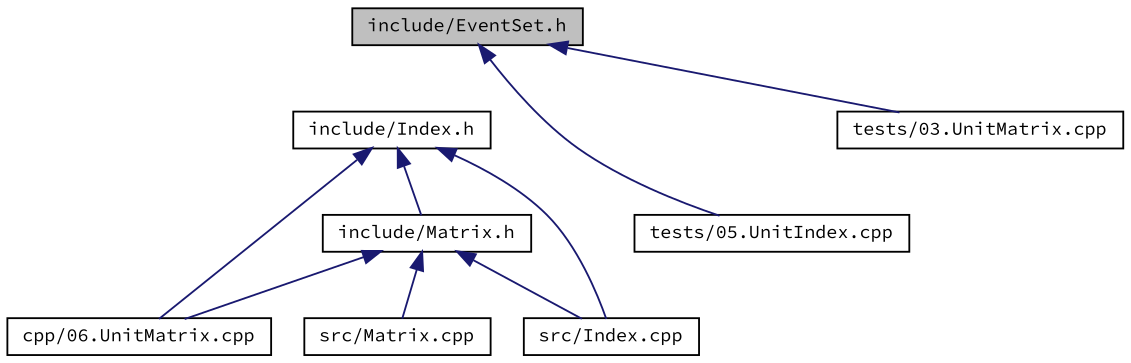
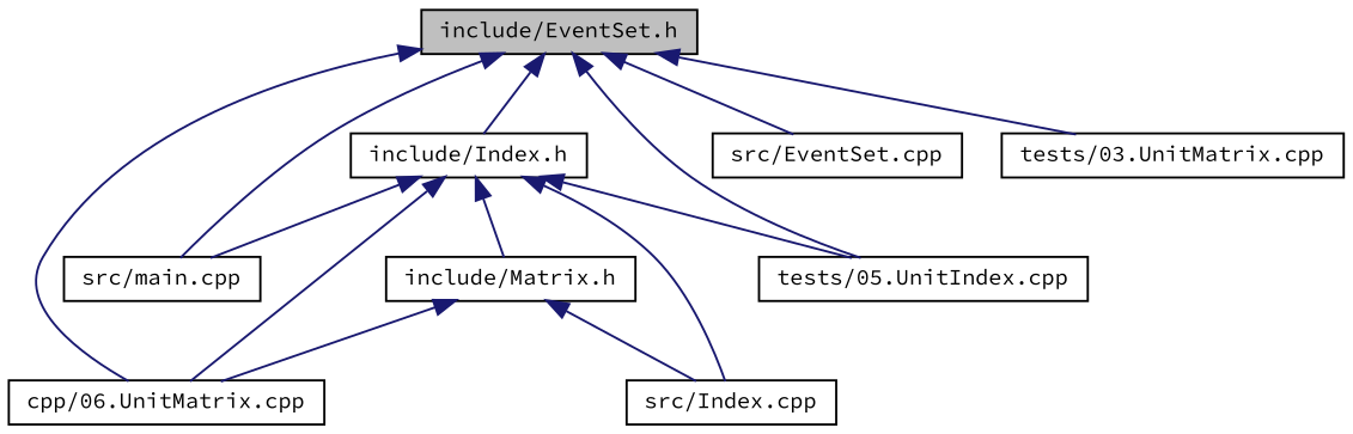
  digraph {
    fontname="Source Code Pro"
    node [color=black fillcolor=white fontname="Source Code Pro" fontsize=10 shape=record style=filled]
    edge [color=midnightblue dir=back fontname="Source Code Pro" fontsize=10 labelfontname=Helvetica labelfontsize=10 style=solid]
    n1 [fillcolor=grey75 fontcolor=black height=0.2 label="include/EventSet.h" width=0.4]
    n2 [height=0.2 label="include/Index.h" width=0.4]
+   n3 [height=0.2 label="src/main.cpp" width=0.4]
    n4 [height=0.2 label="cpp/06.UnitMatrix.cpp" width=0.4]
    n5 [height=0.2 label="tests/05.UnitIndex.cpp" width=0.4]
+   n6 [height=0.2 label="src/EventSet.cpp" width=0.4]
    n7 [height=0.2 label="tests/03.UnitMatrix.cpp" width=0.4]
    n8 [height=0.2 label="include/Matrix.h" width=0.4]
    n9 [height=0.2 label="src/Index.cpp" width=0.4]
-   n10 [height=0.2 label="src/Matrix.cpp" width=0.4]
+   n1 -> n2
+   n1 -> n3
+   n1 -> n4
    n1 -> n5
+   n1 -> n6
    n1 -> n7
+   n2 -> n3
    n2 -> n4
+   n2 -> n5
    n2 -> n8
    n2 -> n9
    n8 -> n4
    n8 -> n9
-   n8 -> n10
  }
